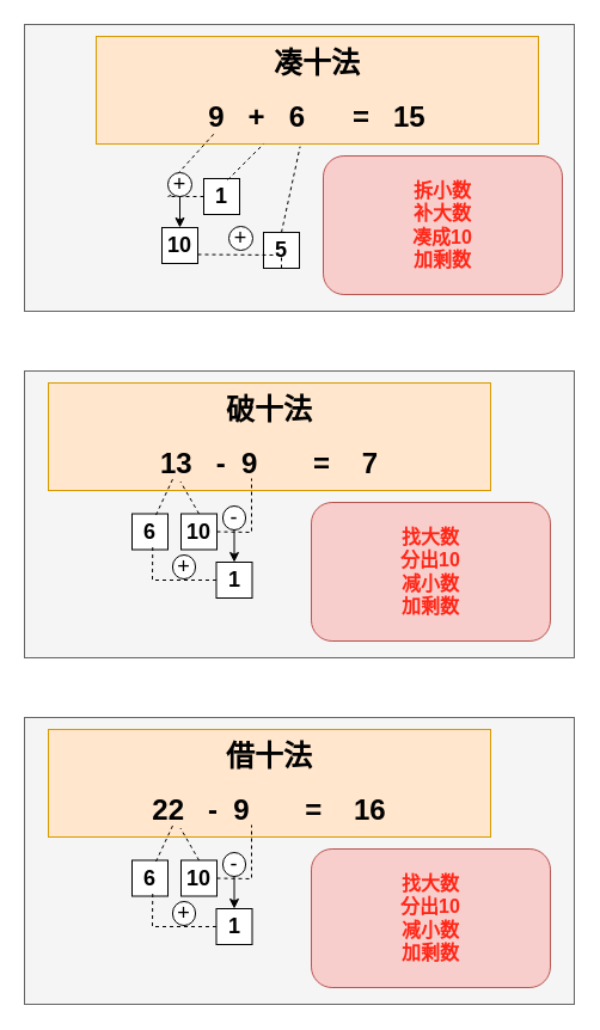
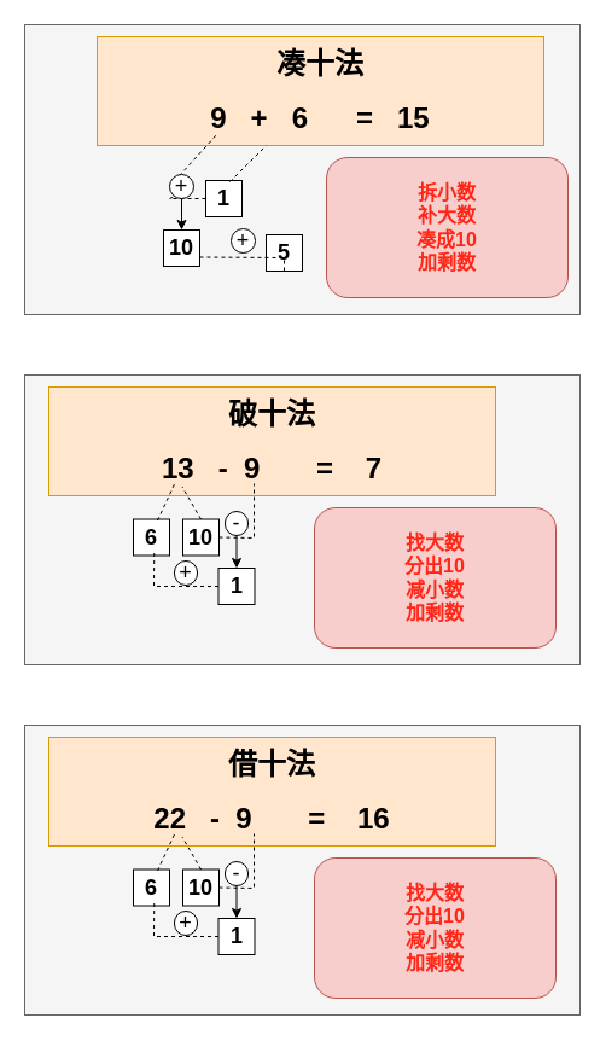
  <mxCell id="0" />
  <mxCell id="1" parent="0" />
  <mxCell id="2" value="" style="rounded=0;whiteSpace=wrap;html=1;fillColor=#f5f5f5;fontColor=#333333;strokeColor=#666666;" vertex="1" parent="1"><mxGeometry x="20" y="20" width="460" height="240" as="geometry" /></mxCell>
  <mxCell id="3" value="&lt;h1&gt;凑十法&lt;/h1&gt;&lt;h1&gt;9&amp;nbsp; &amp;nbsp;+&amp;nbsp; &amp;nbsp;6&amp;nbsp; &amp;nbsp; &amp;nbsp; =&amp;nbsp; &amp;nbsp;15&lt;/h1&gt;" style="rounded=0;whiteSpace=wrap;html=1;fillColor=#ffe6cc;strokeColor=#d79b00;align=center;" vertex="1" parent="1"><mxGeometry x="80" y="30" width="370" height="90" as="geometry" /></mxCell>
- <mxCell id="4" value="" style="endArrow=none;dashed=1;html=1;rounded=0;exitX=0.5;exitY=0;exitDx=0;exitDy=0;entryX=0.461;entryY=1.024;entryDx=0;entryDy=0;entryPerimeter=0;" edge="1" parent="1" source="6" target="3"><mxGeometry width="50" height="50" relative="1" as="geometry"><mxPoint x="250" y="139" as="sourcePoint" /><mxPoint x="214" y="100" as="targetPoint" /></mxGeometry></mxCell>
  <mxCell id="5" value="&lt;font style=&quot;font-size: 18px;&quot;&gt;&lt;b&gt;1&lt;/b&gt;&lt;/font&gt;" style="whiteSpace=wrap;html=1;aspect=fixed;" vertex="1" parent="1"><mxGeometry x="170" y="149" width="30" height="30" as="geometry" /></mxCell>
  <mxCell id="6" value="&lt;font style=&quot;font-size: 18px;&quot;&gt;&lt;b&gt;5&lt;/b&gt;&lt;/font&gt;" style="whiteSpace=wrap;html=1;aspect=fixed;" vertex="1" parent="1"><mxGeometry x="220" y="194" width="30" height="30" as="geometry" /></mxCell>
  <mxCell id="7" value="" style="endArrow=none;dashed=1;html=1;rounded=0;" edge="1" parent="1" target="3"><mxGeometry width="50" height="50" relative="1" as="geometry"><mxPoint x="190" y="150" as="sourcePoint" /><mxPoint x="250" y="130" as="targetPoint" /></mxGeometry></mxCell>
  <mxCell id="8" value="" style="endArrow=none;dashed=1;html=1;rounded=0;entryX=0.27;entryY=0.889;entryDx=0;entryDy=0;entryPerimeter=0;exitX=0;exitY=0.5;exitDx=0;exitDy=0;" edge="1" parent="1" source="10" target="3"><mxGeometry width="50" height="50" relative="1" as="geometry"><mxPoint x="140" y="170" as="sourcePoint" /><mxPoint x="150" y="110" as="targetPoint" /><Array as="points" /></mxGeometry></mxCell>
  <mxCell id="9" value="" style="endArrow=none;dashed=1;html=1;rounded=0;entryX=0.27;entryY=0.889;entryDx=0;entryDy=0;entryPerimeter=0;exitX=0;exitY=0.5;exitDx=0;exitDy=0;" edge="1" parent="1" source="5" target="10"><mxGeometry width="50" height="50" relative="1" as="geometry"><mxPoint x="170" y="164" as="sourcePoint" /><mxPoint x="140" y="110" as="targetPoint" /><Array as="points"><mxPoint x="140" y="164" /></Array></mxGeometry></mxCell>
  <mxCell id="10" value="&lt;font style=&quot;font-size: 18px;&quot;&gt;+&lt;/font&gt;" style="rounded=1;whiteSpace=wrap;html=1;labelBorderColor=none;arcSize=50;" vertex="1" parent="1"><mxGeometry x="140" y="144" width="20" height="20" as="geometry" /></mxCell>
  <mxCell id="11" value="&lt;font style=&quot;font-size: 18px;&quot;&gt;&lt;b&gt;10&lt;/b&gt;&lt;/font&gt;" style="whiteSpace=wrap;html=1;aspect=fixed;" vertex="1" parent="1"><mxGeometry x="135" y="190" width="30" height="30" as="geometry" /></mxCell>
  <mxCell id="12" value="" style="endArrow=classic;html=1;rounded=0;exitX=0.5;exitY=1;exitDx=0;exitDy=0;entryX=0.5;entryY=0;entryDx=0;entryDy=0;" edge="1" parent="1" source="10" target="11"><mxGeometry width="50" height="50" relative="1" as="geometry"><mxPoint x="165" y="260" as="sourcePoint" /><mxPoint x="215" y="210" as="targetPoint" /></mxGeometry></mxCell>
  <mxCell id="13" value="" style="endArrow=none;dashed=1;html=1;rounded=0;exitX=1;exitY=0.75;exitDx=0;exitDy=0;entryX=0.5;entryY=1;entryDx=0;entryDy=0;" edge="1" parent="1" source="11" target="6"><mxGeometry width="50" height="50" relative="1" as="geometry"><mxPoint x="220" y="140" as="sourcePoint" /><mxPoint x="270" y="90" as="targetPoint" /><Array as="points"><mxPoint x="235" y="213" /></Array></mxGeometry></mxCell>
  <mxCell id="14" value="&lt;font style=&quot;font-size: 18px;&quot;&gt;+&lt;/font&gt;" style="rounded=1;whiteSpace=wrap;html=1;labelBorderColor=none;arcSize=50;" vertex="1" parent="1"><mxGeometry x="191" y="189" width="20" height="20" as="geometry" /></mxCell>
  <mxCell id="15" value="&lt;h5 style=&quot;font-size: 16px;&quot;&gt;&lt;font color=&quot;#ff2617&quot;&gt;&lt;font style=&quot;font-size: 16px;&quot;&gt;拆小数&lt;br&gt;&lt;/font&gt;&lt;font style=&quot;font-size: 16px;&quot;&gt;补大数&lt;br&gt;&lt;/font&gt;&lt;font style=&quot;font-size: 16px;&quot;&gt;凑成10&lt;br&gt;&lt;/font&gt;&lt;font style=&quot;font-size: 16px;&quot;&gt;加剩数&lt;/font&gt;&lt;/font&gt;&lt;/h5&gt;" style="rounded=1;whiteSpace=wrap;html=1;fillColor=#f8cecc;strokeColor=#b85450;" vertex="1" parent="1"><mxGeometry x="270" y="130" width="200" height="116" as="geometry" /></mxCell>
  <mxCell id="16" value="" style="rounded=0;whiteSpace=wrap;html=1;fillColor=#f5f5f5;fontColor=#333333;strokeColor=#666666;" vertex="1" parent="1"><mxGeometry x="20" y="310" width="460" height="240" as="geometry" /></mxCell>
  <mxCell id="17" value="&lt;h1&gt;破十法&lt;/h1&gt;&lt;h1&gt;13&amp;nbsp; &amp;nbsp;-&amp;nbsp; 9&amp;nbsp; &amp;nbsp; &amp;nbsp; &amp;nbsp;=&amp;nbsp; &amp;nbsp; 7&lt;/h1&gt;" style="rounded=0;whiteSpace=wrap;html=1;fillColor=#ffe6cc;strokeColor=#d79b00;align=center;" vertex="1" parent="1"><mxGeometry x="40" y="320" width="370" height="90" as="geometry" /></mxCell>
  <mxCell id="18" value="" style="endArrow=none;dashed=1;html=1;rounded=0;exitX=0.5;exitY=0;exitDx=0;exitDy=0;entryX=0.461;entryY=1.024;entryDx=0;entryDy=0;entryPerimeter=0;" edge="1" parent="1" source="20"><mxGeometry width="50" height="50" relative="1" as="geometry"><mxPoint x="190" y="419.5" as="sourcePoint" /><mxPoint x="150.57" y="402.66" as="targetPoint" /></mxGeometry></mxCell>
  <mxCell id="19" value="&lt;font style=&quot;font-size: 18px;&quot;&gt;&lt;b&gt;6&lt;/b&gt;&lt;/font&gt;" style="whiteSpace=wrap;html=1;aspect=fixed;" vertex="1" parent="1"><mxGeometry x="110" y="429.5" width="30" height="30" as="geometry" /></mxCell>
  <mxCell id="20" value="&lt;font style=&quot;font-size: 18px;&quot;&gt;&lt;b&gt;10&lt;/b&gt;&lt;/font&gt;" style="whiteSpace=wrap;html=1;aspect=fixed;" vertex="1" parent="1"><mxGeometry x="151" y="429.5" width="30" height="30" as="geometry" /></mxCell>
  <mxCell id="21" value="" style="endArrow=none;dashed=1;html=1;rounded=0;" edge="1" parent="1"><mxGeometry width="50" height="50" relative="1" as="geometry"><mxPoint x="130" y="430.5" as="sourcePoint" /><mxPoint x="144" y="400.5" as="targetPoint" /></mxGeometry></mxCell>
  <mxCell id="22" value="&lt;font style=&quot;font-size: 18px;&quot;&gt;&lt;b&gt;1&lt;/b&gt;&lt;/font&gt;" style="whiteSpace=wrap;html=1;aspect=fixed;" vertex="1" parent="1"><mxGeometry x="180.5" y="470" width="30" height="30" as="geometry" /></mxCell>
  <mxCell id="23" value="" style="endArrow=none;dashed=1;html=1;rounded=0;exitX=1;exitY=0.5;exitDx=0;exitDy=0;" edge="1" parent="1" source="20"><mxGeometry width="50" height="50" relative="1" as="geometry"><mxPoint x="220" y="430" as="sourcePoint" /><mxPoint x="210" y="400" as="targetPoint" /><Array as="points"><mxPoint x="210" y="445" /></Array></mxGeometry></mxCell>
  <mxCell id="24" value="&lt;font style=&quot;font-size: 18px;&quot;&gt;-&lt;/font&gt;" style="rounded=1;whiteSpace=wrap;html=1;labelBorderColor=none;arcSize=50;" vertex="1" parent="1"><mxGeometry x="186" y="423" width="19" height="20" as="geometry" /></mxCell>
  <mxCell id="25" value="&lt;h5 style=&quot;font-size: 16px;&quot;&gt;&lt;font color=&quot;#ff2617&quot;&gt;&lt;font style=&quot;font-size: 16px;&quot;&gt;找大数&lt;br&gt;&lt;/font&gt;&lt;font style=&quot;font-size: 16px;&quot;&gt;分出10&lt;br&gt;&lt;/font&gt;&lt;font style=&quot;font-size: 16px;&quot;&gt;减小数&lt;br&gt;&lt;/font&gt;&lt;font style=&quot;font-size: 16px;&quot;&gt;加剩数&lt;/font&gt;&lt;/font&gt;&lt;/h5&gt;" style="rounded=1;whiteSpace=wrap;html=1;fillColor=#f8cecc;strokeColor=#b85450;" vertex="1" parent="1"><mxGeometry x="260" y="420" width="200" height="116" as="geometry" /></mxCell>
  <mxCell id="26" value="" style="endArrow=classic;html=1;rounded=0;exitX=0.5;exitY=1;exitDx=0;exitDy=0;entryX=0.5;entryY=0;entryDx=0;entryDy=0;" edge="1" parent="1" source="24" target="22"><mxGeometry width="50" height="50" relative="1" as="geometry"><mxPoint x="200" y="450" as="sourcePoint" /><mxPoint x="250" y="400" as="targetPoint" /></mxGeometry></mxCell>
  <mxCell id="27" value="" style="endArrow=none;dashed=1;html=1;rounded=0;entryX=0.576;entryY=0.852;entryDx=0;entryDy=0;entryPerimeter=0;exitX=0;exitY=0.5;exitDx=0;exitDy=0;" edge="1" parent="1" source="22" target="19"><mxGeometry width="50" height="50" relative="1" as="geometry"><mxPoint x="200" y="450" as="sourcePoint" /><mxPoint x="250" y="400" as="targetPoint" /><Array as="points"><mxPoint x="127" y="485" /></Array></mxGeometry></mxCell>
  <mxCell id="28" value="&lt;font style=&quot;font-size: 18px;&quot;&gt;+&lt;/font&gt;" style="rounded=1;whiteSpace=wrap;html=1;labelBorderColor=none;arcSize=50;" vertex="1" parent="1"><mxGeometry x="144" y="464" width="19" height="20" as="geometry" /></mxCell>
  <mxCell id="29" value="" style="rounded=0;whiteSpace=wrap;html=1;fillColor=#f5f5f5;fontColor=#333333;strokeColor=#666666;" vertex="1" parent="1"><mxGeometry x="20" y="600" width="460" height="240" as="geometry" /></mxCell>
  <mxCell id="30" value="&lt;h1&gt;借十法&lt;/h1&gt;&lt;h1&gt;22&amp;nbsp; &amp;nbsp;-&amp;nbsp; 9&amp;nbsp; &amp;nbsp; &amp;nbsp; &amp;nbsp;=&amp;nbsp; &amp;nbsp; 16&lt;/h1&gt;" style="rounded=0;whiteSpace=wrap;html=1;fillColor=#ffe6cc;strokeColor=#d79b00;align=center;" vertex="1" parent="1"><mxGeometry x="40" y="610" width="370" height="90" as="geometry" /></mxCell>
  <mxCell id="31" value="" style="endArrow=none;dashed=1;html=1;rounded=0;exitX=0.5;exitY=0;exitDx=0;exitDy=0;entryX=0.461;entryY=1.024;entryDx=0;entryDy=0;entryPerimeter=0;" edge="1" parent="1" source="33"><mxGeometry width="50" height="50" relative="1" as="geometry"><mxPoint x="190" y="709.5" as="sourcePoint" /><mxPoint x="150.57" y="692.66" as="targetPoint" /></mxGeometry></mxCell>
  <mxCell id="32" value="&lt;font style=&quot;font-size: 18px;&quot;&gt;&lt;b&gt;6&lt;/b&gt;&lt;/font&gt;" style="whiteSpace=wrap;html=1;aspect=fixed;" vertex="1" parent="1"><mxGeometry x="110" y="719.5" width="30" height="30" as="geometry" /></mxCell>
  <mxCell id="33" value="&lt;font style=&quot;font-size: 18px;&quot;&gt;&lt;b&gt;10&lt;/b&gt;&lt;/font&gt;" style="whiteSpace=wrap;html=1;aspect=fixed;" vertex="1" parent="1"><mxGeometry x="151" y="719.5" width="30" height="30" as="geometry" /></mxCell>
  <mxCell id="34" value="" style="endArrow=none;dashed=1;html=1;rounded=0;" edge="1" parent="1"><mxGeometry width="50" height="50" relative="1" as="geometry"><mxPoint x="130" y="720.5" as="sourcePoint" /><mxPoint x="144" y="690.5" as="targetPoint" /></mxGeometry></mxCell>
  <mxCell id="35" value="&lt;font style=&quot;font-size: 18px;&quot;&gt;&lt;b&gt;1&lt;/b&gt;&lt;/font&gt;" style="whiteSpace=wrap;html=1;aspect=fixed;" vertex="1" parent="1"><mxGeometry x="180.5" y="760" width="30" height="30" as="geometry" /></mxCell>
  <mxCell id="36" value="" style="endArrow=none;dashed=1;html=1;rounded=0;exitX=1;exitY=0.5;exitDx=0;exitDy=0;" edge="1" parent="1" source="33"><mxGeometry width="50" height="50" relative="1" as="geometry"><mxPoint x="220" y="720" as="sourcePoint" /><mxPoint x="210" y="690" as="targetPoint" /><Array as="points"><mxPoint x="210" y="735" /></Array></mxGeometry></mxCell>
  <mxCell id="37" value="&lt;font style=&quot;font-size: 18px;&quot;&gt;-&lt;/font&gt;" style="rounded=1;whiteSpace=wrap;html=1;labelBorderColor=none;arcSize=50;" vertex="1" parent="1"><mxGeometry x="186" y="713" width="19" height="20" as="geometry" /></mxCell>
  <mxCell id="38" value="&lt;h5 style=&quot;font-size: 16px;&quot;&gt;&lt;font color=&quot;#ff2617&quot;&gt;&lt;font style=&quot;font-size: 16px;&quot;&gt;找大数&lt;br&gt;&lt;/font&gt;&lt;font style=&quot;font-size: 16px;&quot;&gt;分出10&lt;br&gt;&lt;/font&gt;&lt;font style=&quot;font-size: 16px;&quot;&gt;减小数&lt;br&gt;&lt;/font&gt;&lt;font style=&quot;font-size: 16px;&quot;&gt;加剩数&lt;/font&gt;&lt;/font&gt;&lt;/h5&gt;" style="rounded=1;whiteSpace=wrap;html=1;fillColor=#f8cecc;strokeColor=#b85450;" vertex="1" parent="1"><mxGeometry x="260" y="710" width="200" height="116" as="geometry" /></mxCell>
  <mxCell id="39" value="" style="endArrow=classic;html=1;rounded=0;exitX=0.5;exitY=1;exitDx=0;exitDy=0;entryX=0.5;entryY=0;entryDx=0;entryDy=0;" edge="1" parent="1" source="37" target="35"><mxGeometry width="50" height="50" relative="1" as="geometry"><mxPoint x="200" y="740" as="sourcePoint" /><mxPoint x="250" y="690" as="targetPoint" /></mxGeometry></mxCell>
  <mxCell id="40" value="" style="endArrow=none;dashed=1;html=1;rounded=0;entryX=0.576;entryY=0.852;entryDx=0;entryDy=0;entryPerimeter=0;exitX=0;exitY=0.5;exitDx=0;exitDy=0;" edge="1" parent="1" source="35" target="32"><mxGeometry width="50" height="50" relative="1" as="geometry"><mxPoint x="200" y="740" as="sourcePoint" /><mxPoint x="250" y="690" as="targetPoint" /><Array as="points"><mxPoint x="127" y="775" /></Array></mxGeometry></mxCell>
  <mxCell id="41" value="&lt;font style=&quot;font-size: 18px;&quot;&gt;+&lt;/font&gt;" style="rounded=1;whiteSpace=wrap;html=1;labelBorderColor=none;arcSize=50;" vertex="1" parent="1"><mxGeometry x="144" y="754" width="19" height="20" as="geometry" /></mxCell>
